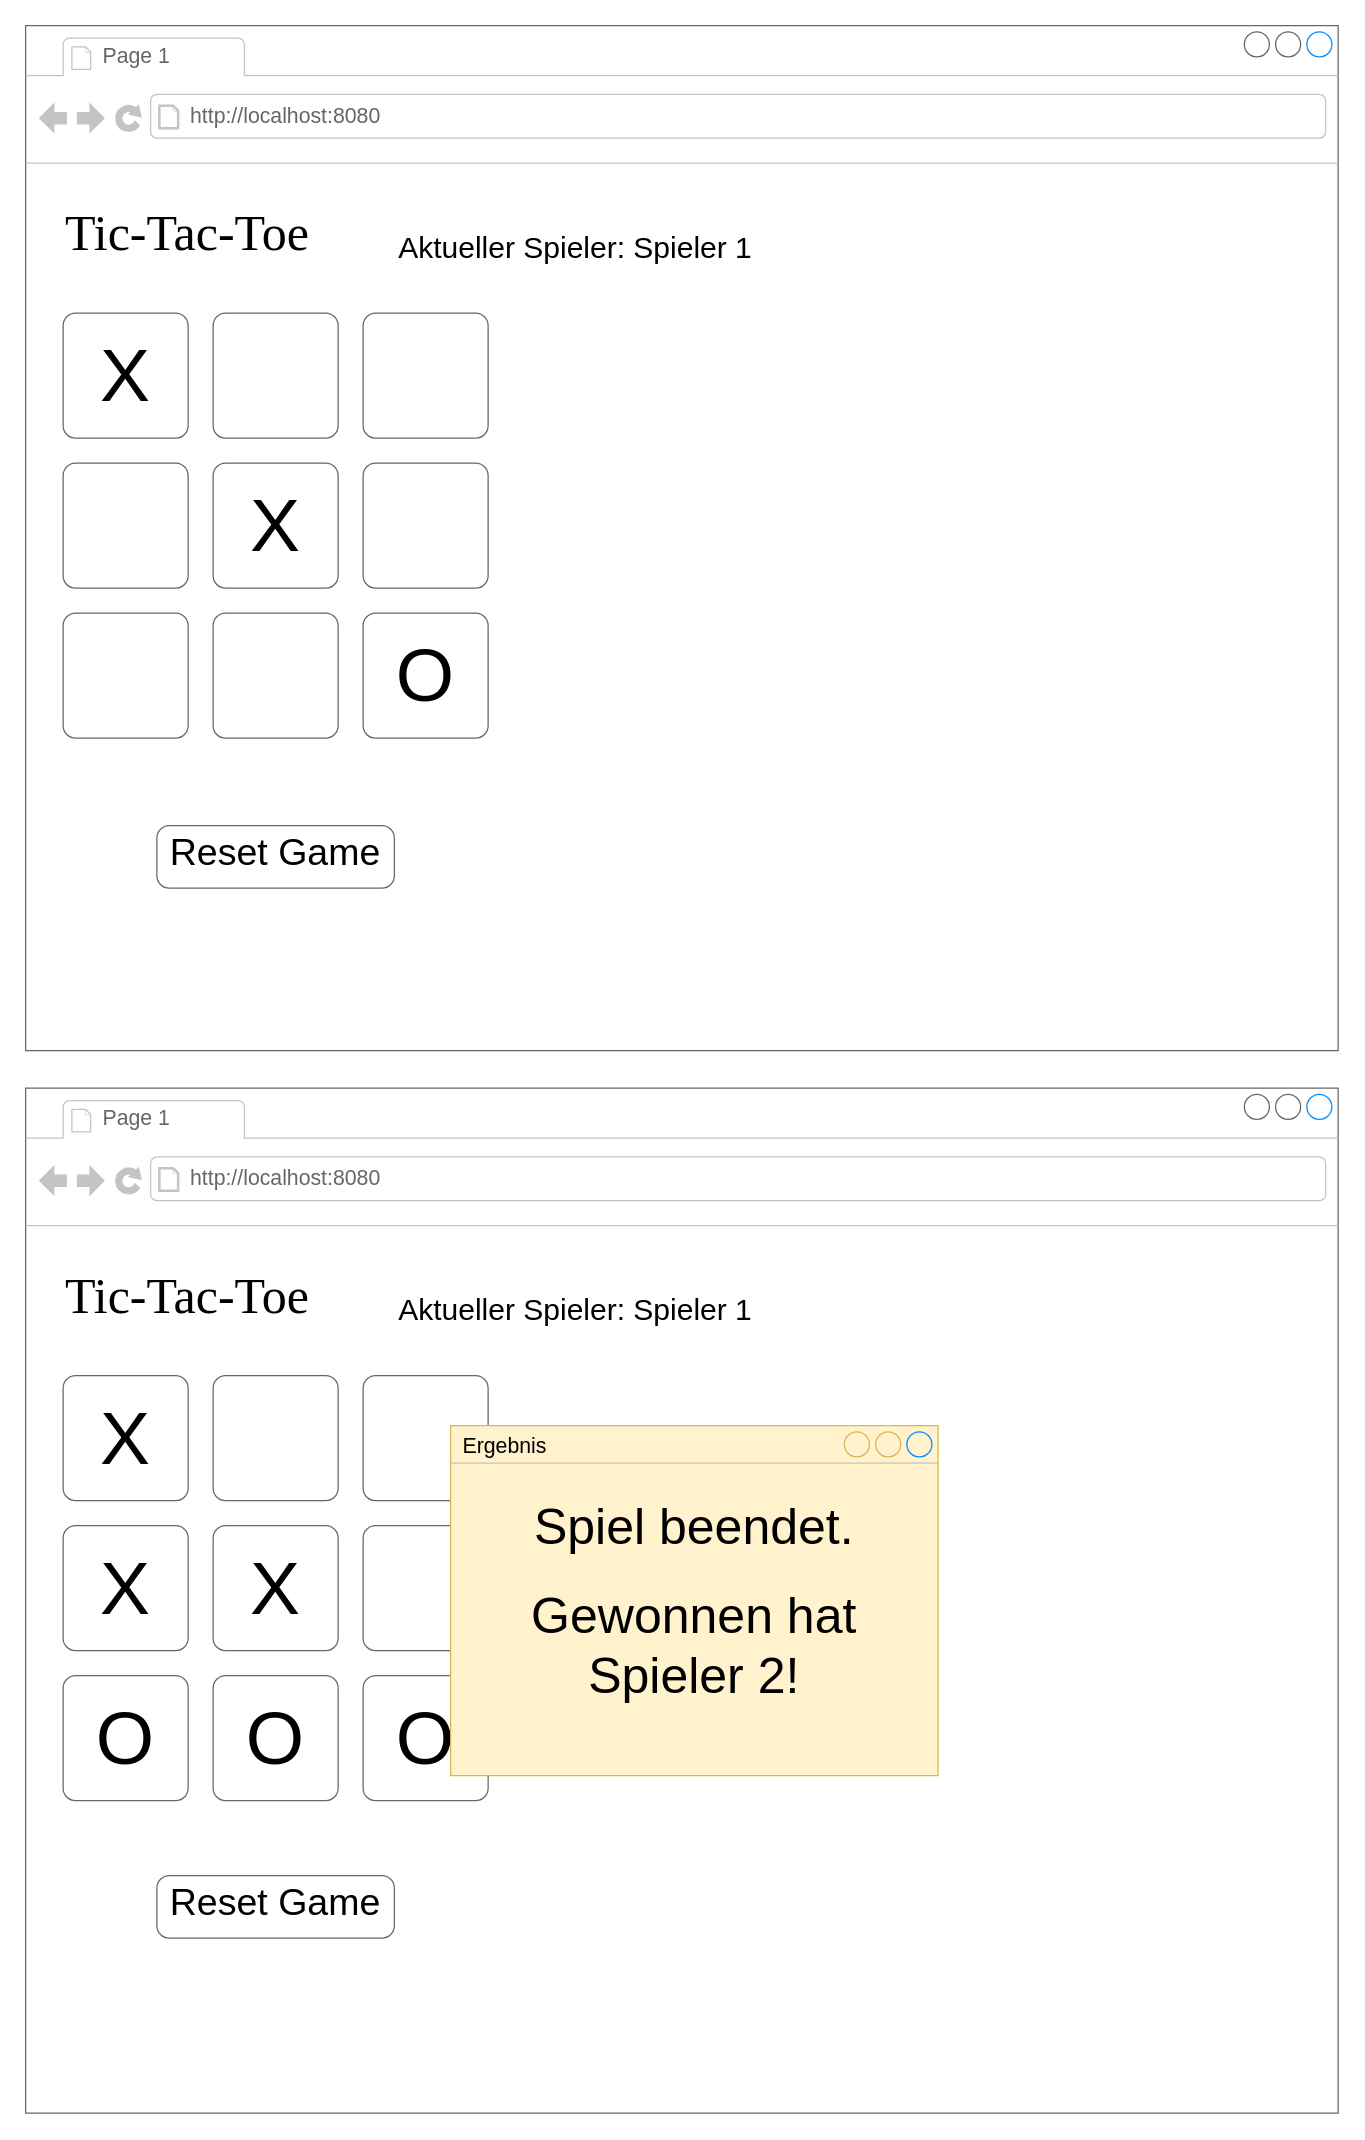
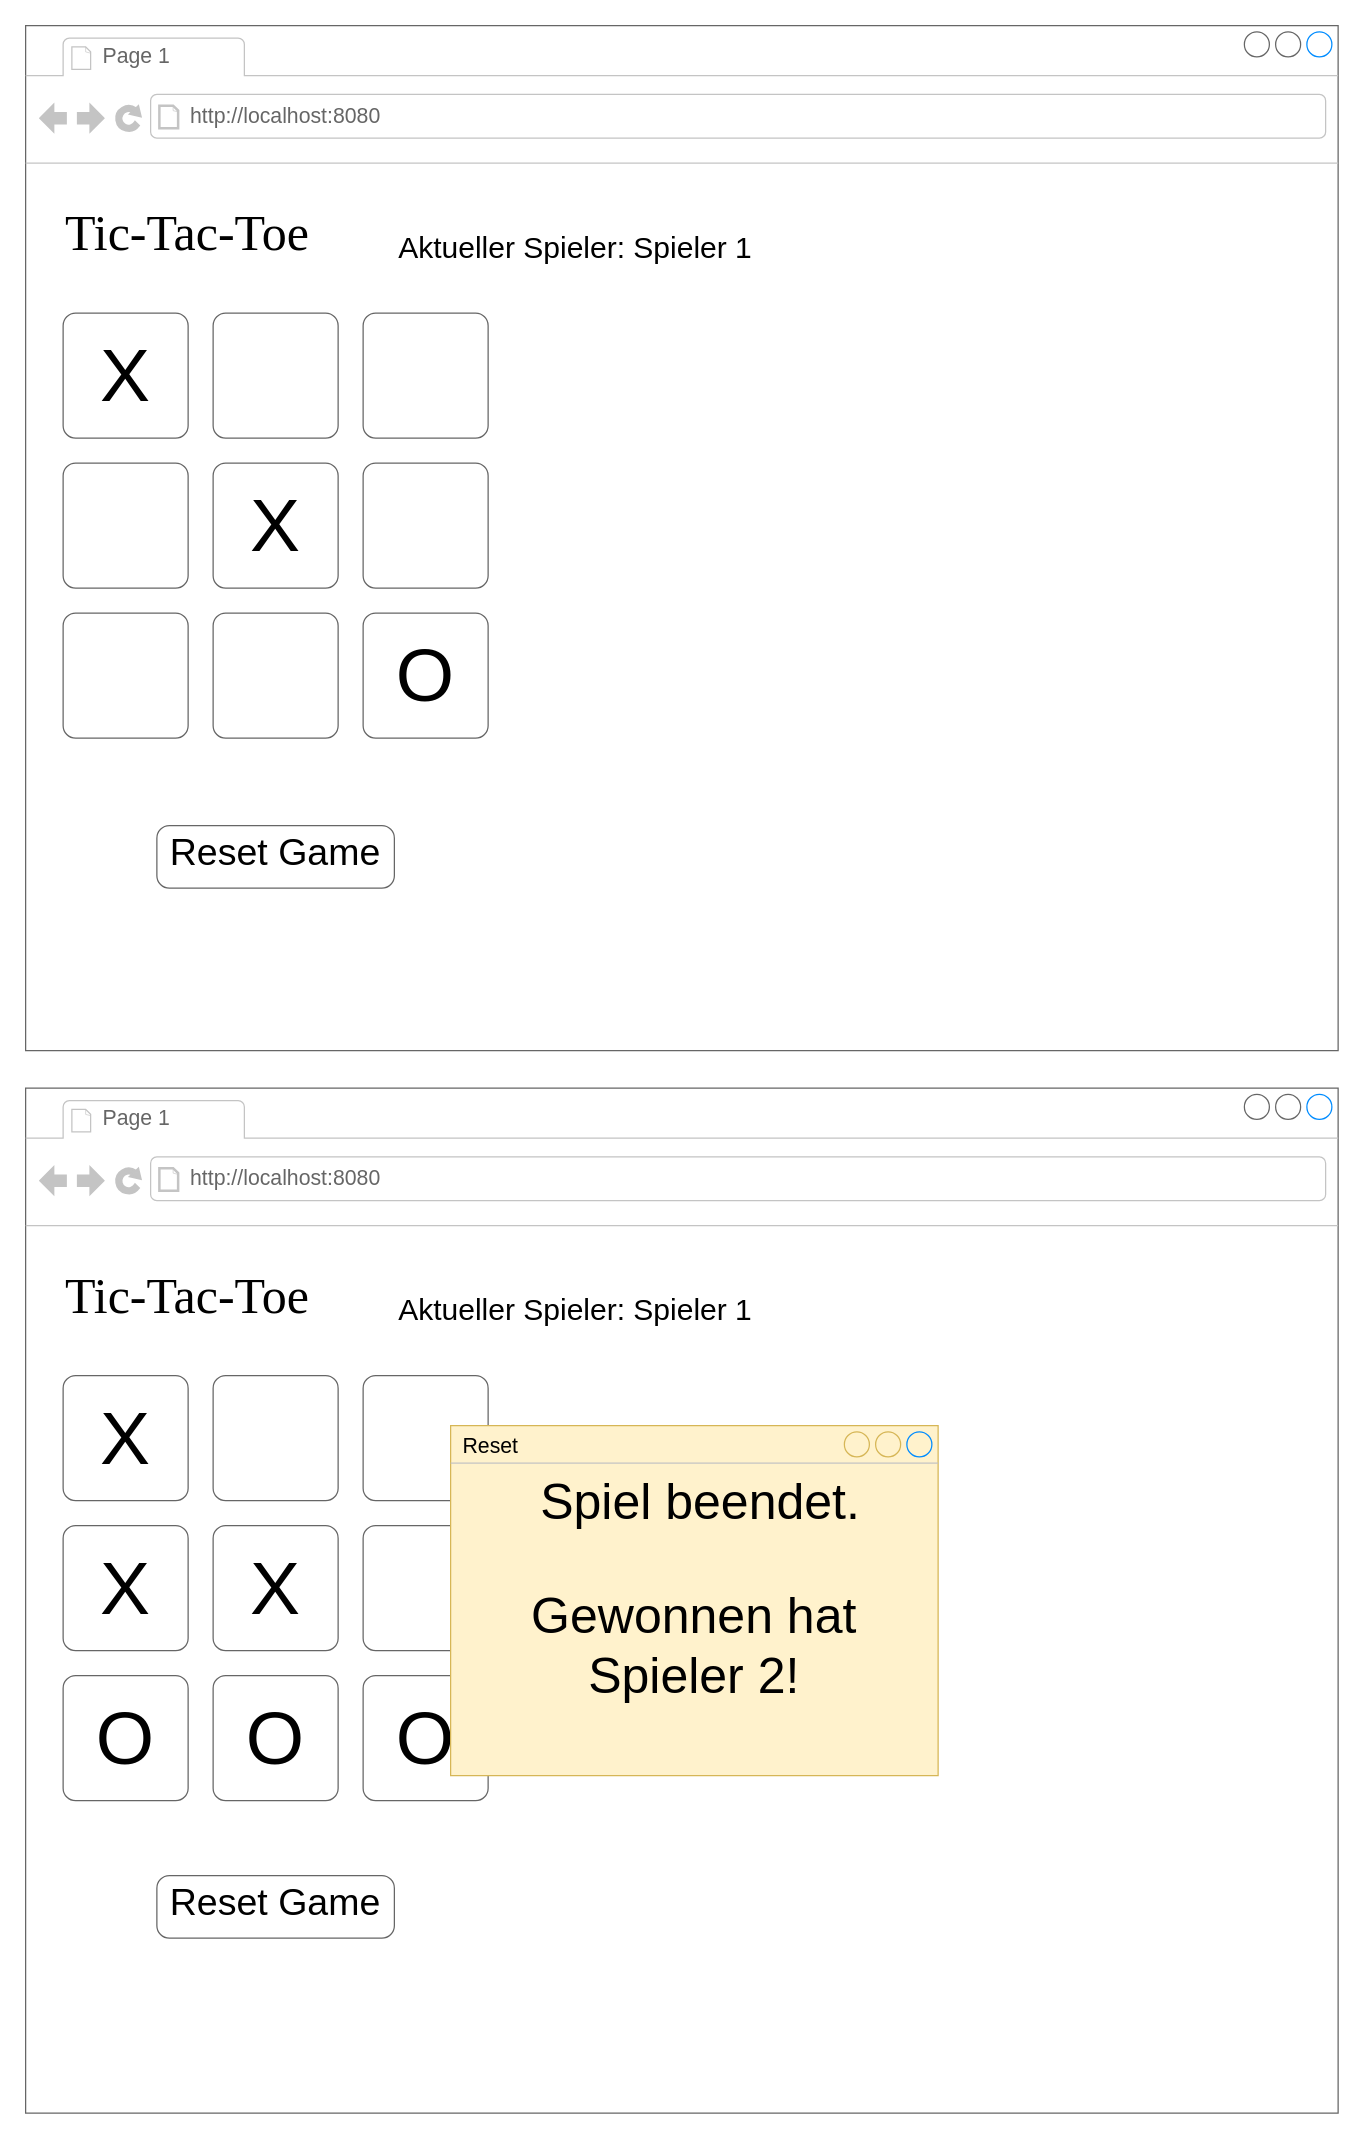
  <mxCell id="0" />
  <mxCell id="1" parent="0" />
  <mxCell id="2" value="" style="strokeWidth=1;shadow=0;dashed=0;align=center;html=1;shape=mxgraph.mockup.containers.browserWindow;rSize=0;strokeColor=#666666;mainText=,;recursiveResize=0;rounded=0;labelBackgroundColor=none;fontFamily=Verdana;fontSize=12;verticalAlign=middle;" parent="1" vertex="1"><mxGeometry x="20" y="20" width="1050" height="820" as="geometry" /></mxCell>
  <mxCell id="3" value="Page 1" style="strokeWidth=1;shadow=0;dashed=0;align=center;html=1;shape=mxgraph.mockup.containers.anchor;fontSize=17;fontColor=#666666;align=left;" parent="2" vertex="1"><mxGeometry x="60" y="12" width="110" height="26" as="geometry" /></mxCell>
  <mxCell id="4" value="http://localhost:8080" style="strokeWidth=1;shadow=0;dashed=0;align=center;html=1;shape=mxgraph.mockup.containers.anchor;rSize=0;fontSize=17;fontColor=#666666;align=left;" parent="2" vertex="1"><mxGeometry x="130" y="60" width="250" height="26" as="geometry" /></mxCell>
  <mxCell id="5" value="Tic-Tac-Toe" style="text;html=1;points=[];align=left;verticalAlign=top;spacingTop=-4;fontSize=40;fontFamily=Verdana" parent="2" vertex="1"><mxGeometry x="30" y="140" width="340" height="50" as="geometry" /></mxCell>
  <mxCell id="6" value="X" style="strokeWidth=1;shadow=0;dashed=0;align=center;html=1;shape=mxgraph.mockup.buttons.button;strokeColor=#666666;mainText=;buttonStyle=round;fontSize=60;fontStyle=0;fillColor=none;whiteSpace=wrap;rounded=0;labelBackgroundColor=none;" parent="2" vertex="1"><mxGeometry x="30" y="230" width="100" height="100" as="geometry" /></mxCell>
  <mxCell id="7" value="&amp;nbsp;" style="strokeWidth=1;shadow=0;dashed=0;align=center;html=1;shape=mxgraph.mockup.buttons.button;strokeColor=#666666;mainText=;buttonStyle=round;fontSize=60;fontStyle=0;fillColor=none;whiteSpace=wrap;rounded=0;labelBackgroundColor=none;" vertex="1" parent="2"><mxGeometry x="270" y="230" width="100" height="100" as="geometry" /></mxCell>
  <mxCell id="8" value="&amp;nbsp;" style="strokeWidth=1;shadow=0;dashed=0;align=center;html=1;shape=mxgraph.mockup.buttons.button;strokeColor=#666666;mainText=;buttonStyle=round;fontSize=60;fontStyle=0;fillColor=none;whiteSpace=wrap;rounded=0;labelBackgroundColor=none;" vertex="1" parent="2"><mxGeometry x="30" y="350" width="100" height="100" as="geometry" /></mxCell>
  <mxCell id="9" value="&amp;nbsp;" style="strokeWidth=1;shadow=0;dashed=0;align=center;html=1;shape=mxgraph.mockup.buttons.button;strokeColor=#666666;mainText=;buttonStyle=round;fontSize=60;fontStyle=0;fillColor=none;whiteSpace=wrap;rounded=0;labelBackgroundColor=none;" vertex="1" parent="2"><mxGeometry x="270" y="350" width="100" height="100" as="geometry" /></mxCell>
  <mxCell id="10" value="X" style="strokeWidth=1;shadow=0;dashed=0;align=center;html=1;shape=mxgraph.mockup.buttons.button;strokeColor=#666666;mainText=;buttonStyle=round;fontSize=60;fontStyle=0;fillColor=none;whiteSpace=wrap;rounded=0;labelBackgroundColor=none;" vertex="1" parent="2"><mxGeometry x="150" y="350" width="100" height="100" as="geometry" /></mxCell>
  <mxCell id="11" value="&amp;nbsp;" style="strokeWidth=1;shadow=0;dashed=0;align=center;html=1;shape=mxgraph.mockup.buttons.button;strokeColor=#666666;mainText=;buttonStyle=round;fontSize=60;fontStyle=0;fillColor=none;whiteSpace=wrap;rounded=0;labelBackgroundColor=none;" vertex="1" parent="2"><mxGeometry x="150" y="230" width="100" height="100" as="geometry" /></mxCell>
  <mxCell id="12" value="&amp;nbsp;" style="strokeWidth=1;shadow=0;dashed=0;align=center;html=1;shape=mxgraph.mockup.buttons.button;strokeColor=#666666;mainText=;buttonStyle=round;fontSize=60;fontStyle=0;fillColor=none;whiteSpace=wrap;rounded=0;labelBackgroundColor=none;" vertex="1" parent="2"><mxGeometry x="30" y="470" width="100" height="100" as="geometry" /></mxCell>
  <mxCell id="13" value="O" style="strokeWidth=1;shadow=0;dashed=0;align=center;html=1;shape=mxgraph.mockup.buttons.button;strokeColor=#666666;mainText=;buttonStyle=round;fontSize=60;fontStyle=0;fillColor=none;whiteSpace=wrap;rounded=0;labelBackgroundColor=none;" vertex="1" parent="2"><mxGeometry x="270" y="470" width="100" height="100" as="geometry" /></mxCell>
  <mxCell id="14" value="&amp;nbsp;" style="strokeWidth=1;shadow=0;dashed=0;align=center;html=1;shape=mxgraph.mockup.buttons.button;strokeColor=#666666;mainText=;buttonStyle=round;fontSize=60;fontStyle=0;fillColor=none;whiteSpace=wrap;rounded=0;labelBackgroundColor=none;" vertex="1" parent="2"><mxGeometry x="150" y="470" width="100" height="100" as="geometry" /></mxCell>
  <mxCell id="15" value="&lt;font style=&quot;font-size: 24px&quot;&gt;Aktueller Spieler: Spieler 1&lt;/font&gt;" style="text;html=1;strokeColor=none;fillColor=none;align=center;verticalAlign=middle;whiteSpace=wrap;rounded=0;fontSize=60;" vertex="1" parent="2"><mxGeometry x="290" y="140" width="300" height="50" as="geometry" /></mxCell>
  <mxCell id="16" value="&lt;font style=&quot;font-size: 30px&quot;&gt;Reset Game&lt;/font&gt;" style="strokeWidth=1;shadow=0;dashed=0;align=center;html=1;shape=mxgraph.mockup.buttons.button;strokeColor=#666666;mainText=;buttonStyle=round;fontSize=60;fontStyle=0;fillColor=none;whiteSpace=wrap;rounded=0;labelBackgroundColor=none;verticalAlign=bottom;" vertex="1" parent="2"><mxGeometry x="105" y="640" width="190" height="50" as="geometry" /></mxCell>
  <mxCell id="17" value="" style="strokeWidth=1;shadow=0;dashed=0;align=center;html=1;shape=mxgraph.mockup.containers.browserWindow;rSize=0;strokeColor=#666666;mainText=,;recursiveResize=0;rounded=0;labelBackgroundColor=none;fontFamily=Verdana;fontSize=12" vertex="1" parent="1"><mxGeometry x="20" y="870" width="1050" height="820" as="geometry" /></mxCell>
  <mxCell id="18" value="Page 1" style="strokeWidth=1;shadow=0;dashed=0;align=center;html=1;shape=mxgraph.mockup.containers.anchor;fontSize=17;fontColor=#666666;align=left;" vertex="1" parent="17"><mxGeometry x="60" y="12" width="110" height="26" as="geometry" /></mxCell>
  <mxCell id="19" value="http://localhost:8080" style="strokeWidth=1;shadow=0;dashed=0;align=center;html=1;shape=mxgraph.mockup.containers.anchor;rSize=0;fontSize=17;fontColor=#666666;align=left;" vertex="1" parent="17"><mxGeometry x="130" y="60" width="250" height="26" as="geometry" /></mxCell>
  <mxCell id="20" value="Tic-Tac-Toe" style="text;html=1;points=[];align=left;verticalAlign=top;spacingTop=-4;fontSize=40;fontFamily=Verdana" vertex="1" parent="17"><mxGeometry x="30" y="140" width="340" height="50" as="geometry" /></mxCell>
  <mxCell id="21" value="X" style="strokeWidth=1;shadow=0;dashed=0;align=center;html=1;shape=mxgraph.mockup.buttons.button;strokeColor=#666666;mainText=;buttonStyle=round;fontSize=60;fontStyle=0;fillColor=none;whiteSpace=wrap;rounded=0;labelBackgroundColor=none;" vertex="1" parent="17"><mxGeometry x="30" y="230" width="100" height="100" as="geometry" /></mxCell>
  <mxCell id="22" value="&amp;nbsp;" style="strokeWidth=1;shadow=0;dashed=0;align=center;html=1;shape=mxgraph.mockup.buttons.button;strokeColor=#666666;mainText=;buttonStyle=round;fontSize=60;fontStyle=0;fillColor=none;whiteSpace=wrap;rounded=0;labelBackgroundColor=none;" vertex="1" parent="17"><mxGeometry x="270" y="230" width="100" height="100" as="geometry" /></mxCell>
  <mxCell id="23" value="X" style="strokeWidth=1;shadow=0;dashed=0;align=center;html=1;shape=mxgraph.mockup.buttons.button;strokeColor=#666666;mainText=;buttonStyle=round;fontSize=60;fontStyle=0;fillColor=none;whiteSpace=wrap;rounded=0;labelBackgroundColor=none;" vertex="1" parent="17"><mxGeometry x="30" y="350" width="100" height="100" as="geometry" /></mxCell>
  <mxCell id="24" value="&amp;nbsp;" style="strokeWidth=1;shadow=0;dashed=0;align=center;html=1;shape=mxgraph.mockup.buttons.button;strokeColor=#666666;mainText=;buttonStyle=round;fontSize=60;fontStyle=0;fillColor=none;whiteSpace=wrap;rounded=0;labelBackgroundColor=none;" vertex="1" parent="17"><mxGeometry x="270" y="350" width="100" height="100" as="geometry" /></mxCell>
  <mxCell id="25" value="X" style="strokeWidth=1;shadow=0;dashed=0;align=center;html=1;shape=mxgraph.mockup.buttons.button;strokeColor=#666666;mainText=;buttonStyle=round;fontSize=60;fontStyle=0;fillColor=none;whiteSpace=wrap;rounded=0;labelBackgroundColor=none;" vertex="1" parent="17"><mxGeometry x="150" y="350" width="100" height="100" as="geometry" /></mxCell>
  <mxCell id="26" value="&amp;nbsp;" style="strokeWidth=1;shadow=0;dashed=0;align=center;html=1;shape=mxgraph.mockup.buttons.button;strokeColor=#666666;mainText=;buttonStyle=round;fontSize=60;fontStyle=0;fillColor=none;whiteSpace=wrap;rounded=0;labelBackgroundColor=none;" vertex="1" parent="17"><mxGeometry x="150" y="230" width="100" height="100" as="geometry" /></mxCell>
  <mxCell id="27" value="O" style="strokeWidth=1;shadow=0;dashed=0;align=center;html=1;shape=mxgraph.mockup.buttons.button;strokeColor=#666666;mainText=;buttonStyle=round;fontSize=60;fontStyle=0;fillColor=none;whiteSpace=wrap;rounded=0;labelBackgroundColor=none;" vertex="1" parent="17"><mxGeometry x="30" y="470" width="100" height="100" as="geometry" /></mxCell>
  <mxCell id="28" value="O" style="strokeWidth=1;shadow=0;dashed=0;align=center;html=1;shape=mxgraph.mockup.buttons.button;strokeColor=#666666;mainText=;buttonStyle=round;fontSize=60;fontStyle=0;fillColor=none;whiteSpace=wrap;rounded=0;labelBackgroundColor=none;" vertex="1" parent="17"><mxGeometry x="270" y="470" width="100" height="100" as="geometry" /></mxCell>
  <mxCell id="29" value="O" style="strokeWidth=1;shadow=0;dashed=0;align=center;html=1;shape=mxgraph.mockup.buttons.button;strokeColor=#666666;mainText=;buttonStyle=round;fontSize=60;fontStyle=0;fillColor=none;whiteSpace=wrap;rounded=0;labelBackgroundColor=none;" vertex="1" parent="17"><mxGeometry x="150" y="470" width="100" height="100" as="geometry" /></mxCell>
  <mxCell id="30" value="&lt;font style=&quot;font-size: 24px&quot;&gt;Aktueller Spieler: Spieler 1&lt;/font&gt;" style="text;html=1;strokeColor=none;fillColor=none;align=center;verticalAlign=middle;whiteSpace=wrap;rounded=0;fontSize=60;" vertex="1" parent="17"><mxGeometry x="290" y="140" width="300" height="50" as="geometry" /></mxCell>
- <mxCell id="31" value="Ergebnis" style="strokeWidth=1;shadow=0;dashed=0;align=center;html=1;shape=mxgraph.mockup.containers.window;align=left;verticalAlign=top;spacingLeft=8;strokeColor2=#008cff;strokeColor3=#c4c4c4;mainText=;fontSize=17;labelBackgroundColor=none;fillColor=#fff2cc;strokeColor=#d6b656;" vertex="1" parent="17"><mxGeometry x="340" y="270" width="390" height="280" as="geometry" /></mxCell>
- <mxCell id="32" value="Spiel beendet." style="text;html=1;strokeColor=none;fillColor=none;align=center;verticalAlign=middle;whiteSpace=wrap;rounded=0;fontSize=40;" vertex="1" parent="17"><mxGeometry x="405" y="340" width="260" height="20" as="geometry" /></mxCell>
+ <mxCell id="31" value="Reset" style="strokeWidth=1;shadow=0;dashed=0;align=center;html=1;shape=mxgraph.mockup.containers.window;align=left;verticalAlign=top;spacingLeft=8;strokeColor2=#008cff;strokeColor3=#c4c4c4;mainText=;fontSize=17;labelBackgroundColor=none;fillColor=#fff2cc;strokeColor=#d6b656;" vertex="1" parent="17"><mxGeometry x="340" y="270" width="390" height="280" as="geometry" /></mxCell>
+ <mxCell id="32" value="Spiel beendet." style="text;html=1;strokeColor=none;fillColor=none;align=center;verticalAlign=middle;whiteSpace=wrap;rounded=0;fontSize=40;" vertex="1" parent="17"><mxGeometry x="410" y="320" width="260" height="20" as="geometry" /></mxCell>
  <mxCell id="33" value="Gewonnen hat Spieler 2!" style="text;html=1;strokeColor=none;fillColor=none;align=center;verticalAlign=middle;whiteSpace=wrap;rounded=0;fontSize=40;" vertex="1" parent="17"><mxGeometry x="355" y="420" width="360" height="50" as="geometry" /></mxCell>
  <mxCell id="34" value="&lt;font style=&quot;font-size: 30px&quot;&gt;Reset Game&lt;/font&gt;" style="strokeWidth=1;shadow=0;dashed=0;align=center;html=1;shape=mxgraph.mockup.buttons.button;strokeColor=#666666;mainText=;buttonStyle=round;fontSize=60;fontStyle=0;fillColor=none;whiteSpace=wrap;rounded=0;labelBackgroundColor=none;verticalAlign=bottom;" vertex="1" parent="17"><mxGeometry x="105" y="630" width="190" height="50" as="geometry" /></mxCell>
